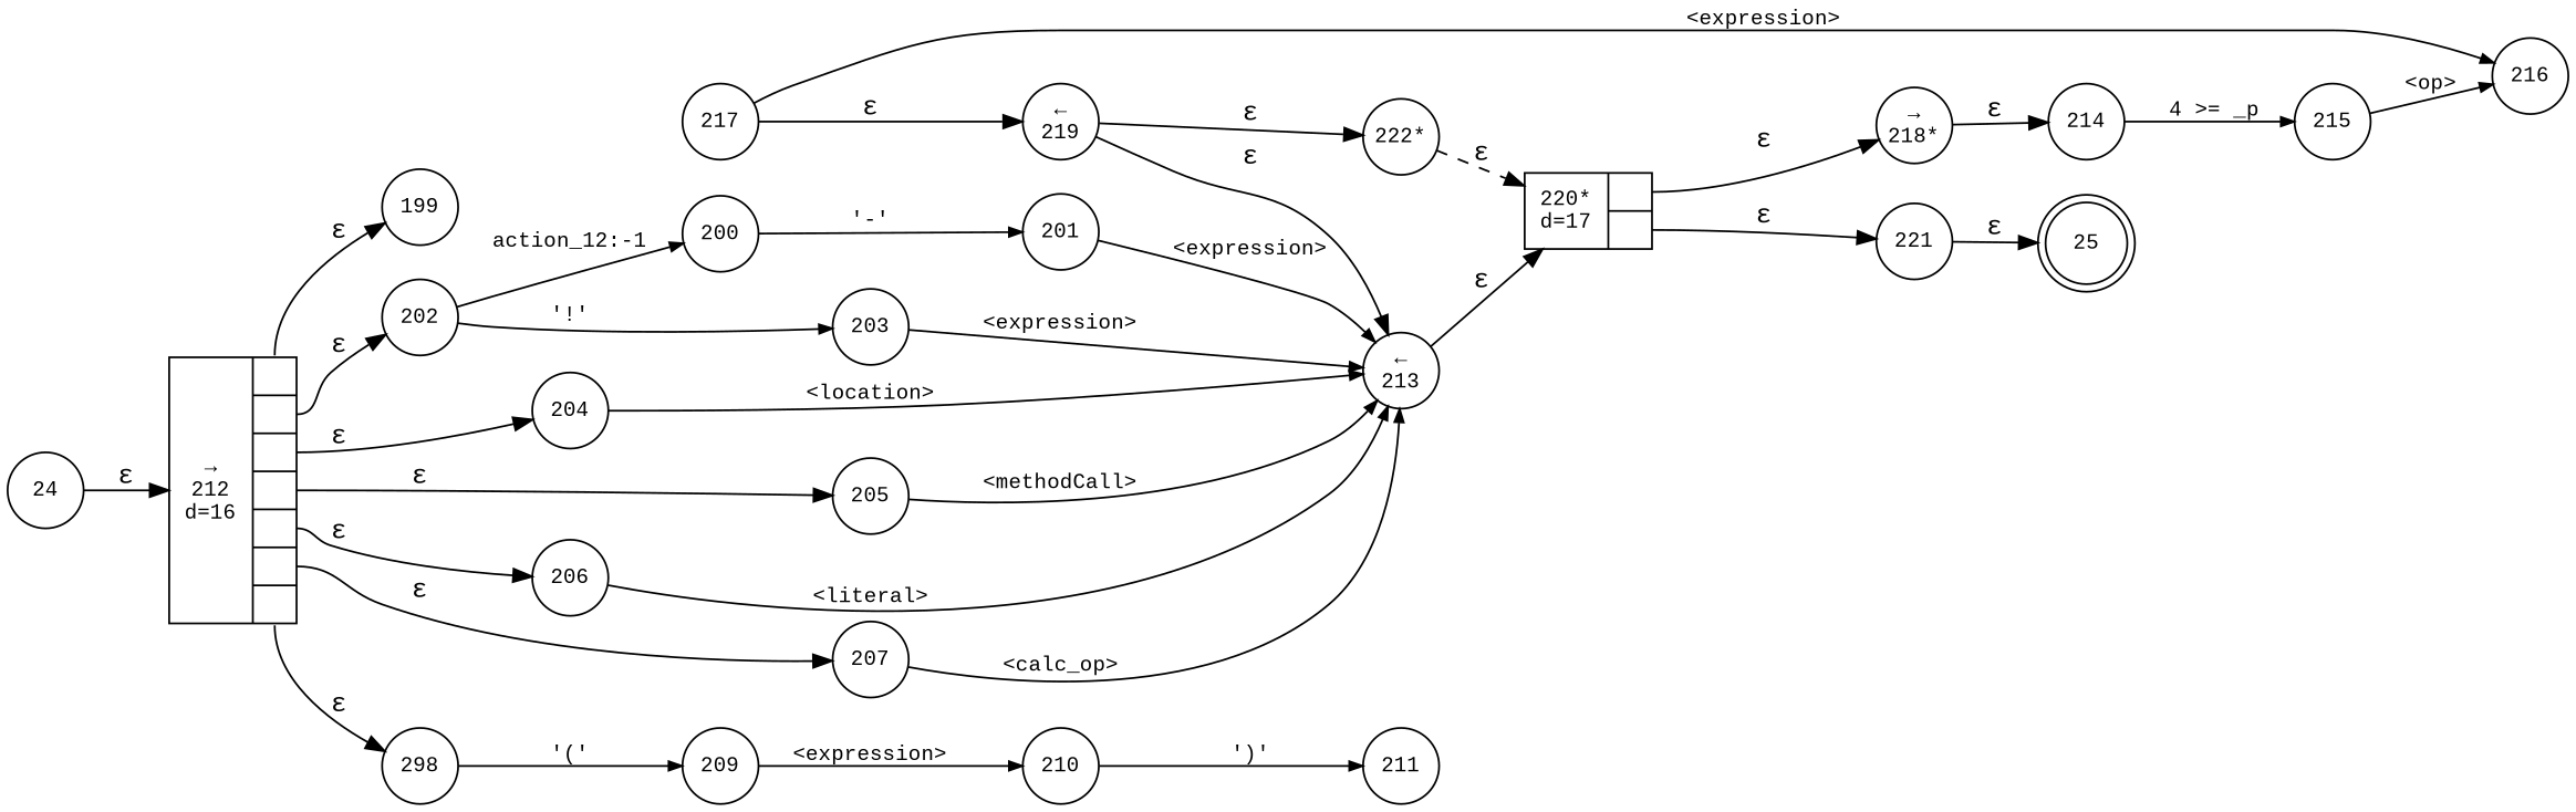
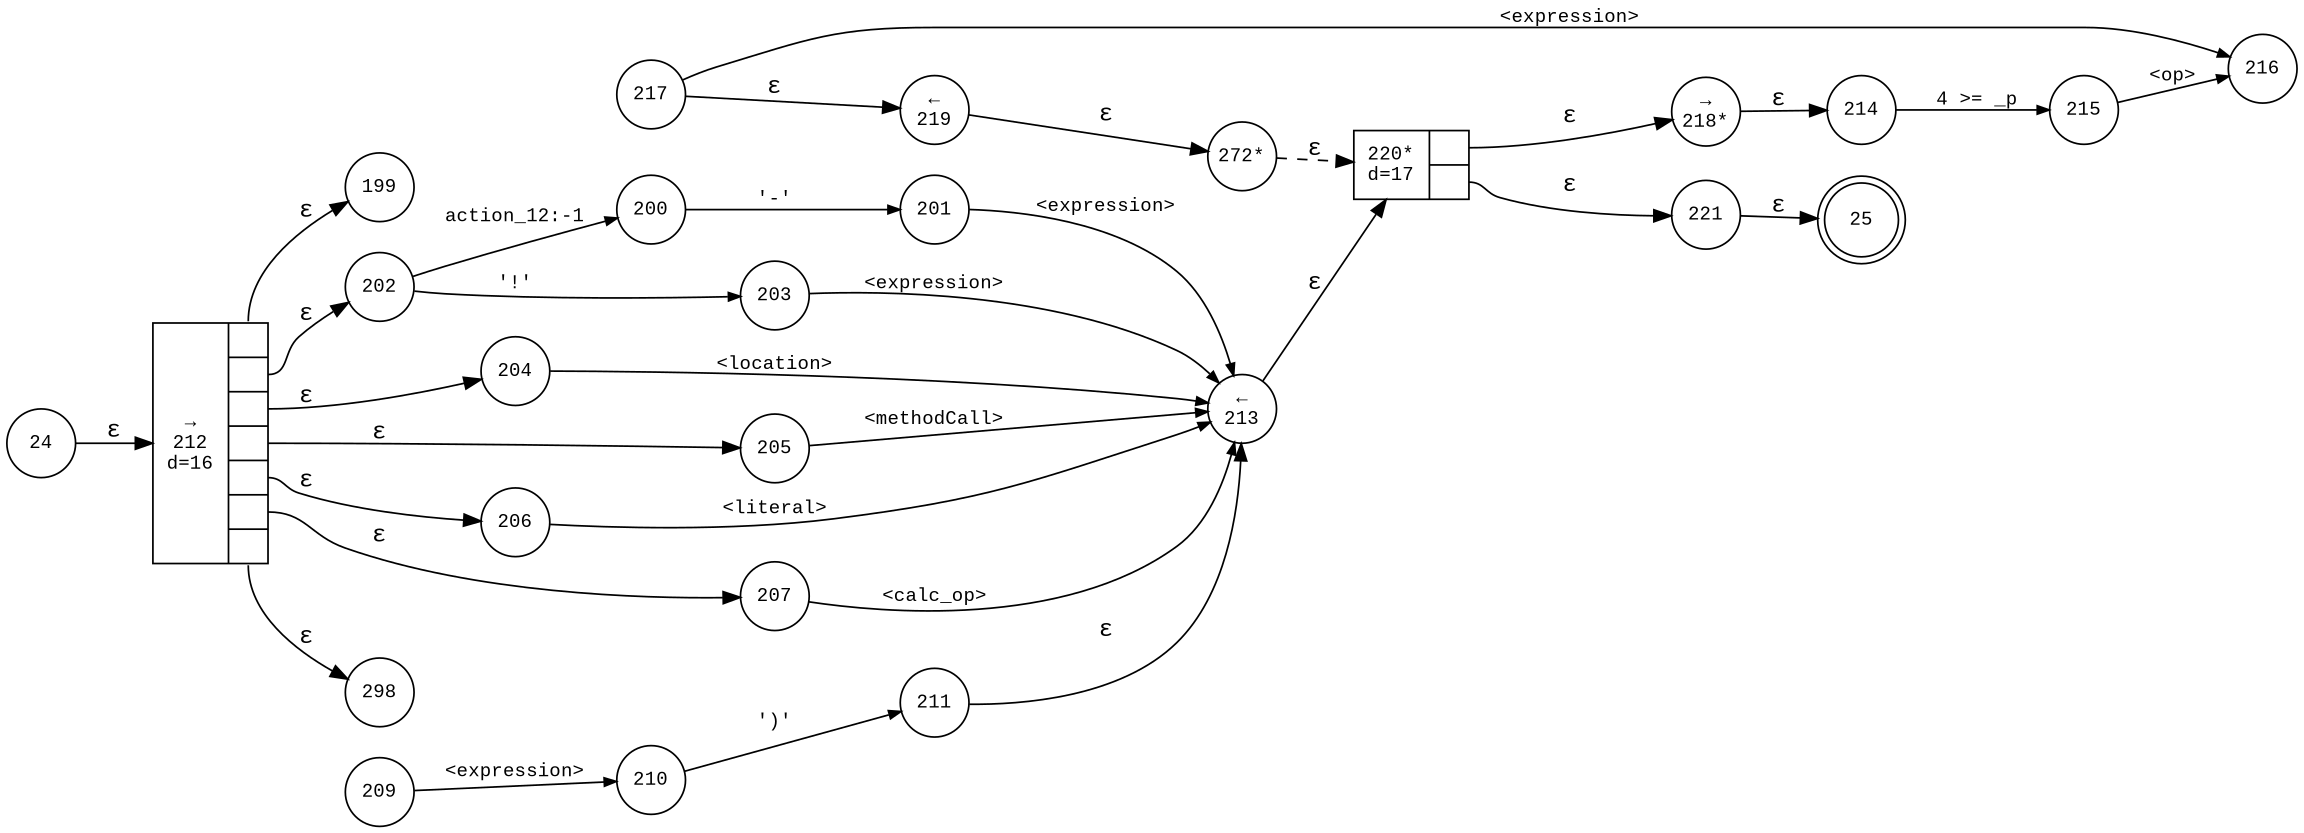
  digraph {
    fontname="Liberation Mono"
    rankdir=LR
    node [fixedsize=true fontname="Liberation Mono" fontsize=11 shape=circle peripheries=1]
    edge [fontname="Liberation Mono"]
    n1 [label=25 shape=doublecircle width=.6 peripheries=""]
    n2 [label=199 width=.55]
    n3 [label=200 width=.55]
    n4 [label=201 width=.55]
    n5 [label="&larr;\n213" width=.55]
    n6 [fixedsize=false label="{220*\nd=17|{<p0>|<p1>}}" shape=record]
    n7 [label=202 width=.55]
    n8 [label=203 width=.55]
    n9 [label=204 width=.55]
    n10 [label=205 width=.55]
    n11 [label=206 width=.55]
    n12 [label=207 width=.55]
    n13 [label=298 width=.55]
    n14 [label=209 width=.55]
    n15 [label=210 width=.55]
    n16 [label=211 width=.55]
    n17 [fixedsize=false label="{&rarr;\n212\nd=16|{<p0>|<p1>|<p2>|<p3>|<p4>|<p5>|<p6>}}" shape=record]
    n18 [label="&rarr;\n218*" width=.55]
    n19 [label=221 width=.55]
    n20 [label=214 width=.55]
    n21 [label=215 width=.55]
    n22 [label=216 width=.55]
    n23 [label=24 width=.55]
    n24 [label=217 width=.55]
    n25 [label="&larr;\n219" width=.55]
-   n26 [label="222*" width=.55]
+   n26 [label="272*" width=.55]
    n3 -> n4 [arrowhead=normal arrowsize=.7 fontsize=11 label="'-'"]
    n4 -> n5 [arrowhead=normal arrowsize=.7 fontsize=11 label="<expression>"]
    n5 -> n6 [label="&epsilon;"]
    n6 -> n18 [label="&epsilon;" tailport=p0]
    n6 -> n19 [label="&epsilon;" tailport=p1]
    n7 -> n3 [arrowhead=normal arrowsize=.7 fontsize=11 label="action_12:-1"]
    n7 -> n8 [arrowhead=normal arrowsize=.7 fontsize=11 label="'!'"]
    n8 -> n5 [arrowhead=normal arrowsize=.7 fontsize=11 label="<expression>"]
    n9 -> n5 [arrowhead=normal arrowsize=.7 fontsize=11 label="<location>"]
    n10 -> n5 [arrowhead=normal arrowsize=.7 fontsize=11 label="<methodCall>"]
    n11 -> n5 [arrowhead=normal arrowsize=.7 fontsize=11 label="<literal>"]
    n12 -> n5 [arrowhead=normal arrowsize=.7 fontsize=11 label="<calc_op>"]
-   n13 -> n14 [arrowhead=normal arrowsize=.7 fontsize=11 label="'('"]
    n14 -> n15 [arrowhead=normal arrowsize=.7 fontsize=11 label="<expression>"]
    n15 -> n16 [arrowhead=normal arrowsize=.7 fontsize=11 label="')'"]
-   n25 -> n5 [label="&epsilon;"]
+   n16 -> n5 [label="&epsilon;"]
    n17 -> n2 [label="&epsilon;" tailport=p0]
    n17 -> n7 [label="&epsilon;" tailport=p1]
    n17 -> n9 [label="&epsilon;" tailport=p2]
    n17 -> n10 [label="&epsilon;" tailport=p3]
    n17 -> n11 [label="&epsilon;" tailport=p4]
    n17 -> n12 [label="&epsilon;" tailport=p5]
    n17 -> n13 [label="&epsilon;" tailport=p6]
    n18 -> n20 [label="&epsilon;"]
    n19 -> n1 [label="&epsilon;"]
    n20 -> n21 [arrowhead=normal arrowsize=.7 fontsize=11 label="4 >= _p"]
    n21 -> n22 [arrowhead=normal arrowsize=.7 fontsize=11 label="<op>"]
    n23 -> n17 [label="&epsilon;"]
    n24 -> n22 [arrowhead=normal arrowsize=.7 fontsize=11 label="<expression>"]
    n24 -> n25 [label="&epsilon;"]
    n25 -> n26 [label="&epsilon;"]
    n26 -> n6 [label="&epsilon;" style=dashed]
  }
